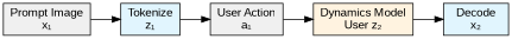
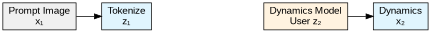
  digraph {
    rankdir=LR
    node [fillcolor="#f0f0f0" fontname=Arial shape=box style=filled]
    n1 [label="Prompt Image\nx₁"]
    n2 [fillcolor="#e1f5fe" label="Tokenize\nz₁"]
-   n3 [label="User Action\na₁"]
    n4 [fillcolor="#fff3e0" label="Dynamics Model\nUser z₂"]
-   n5 [fillcolor="#e1f5fe" label="Decode\nx₂"]
+   n5 [fillcolor="#e1f5fe" label="Dynamics\nx₂"]
    n1 -> n2
-   n2 -> n3
-   n3 -> n4
    n4 -> n5
  }
